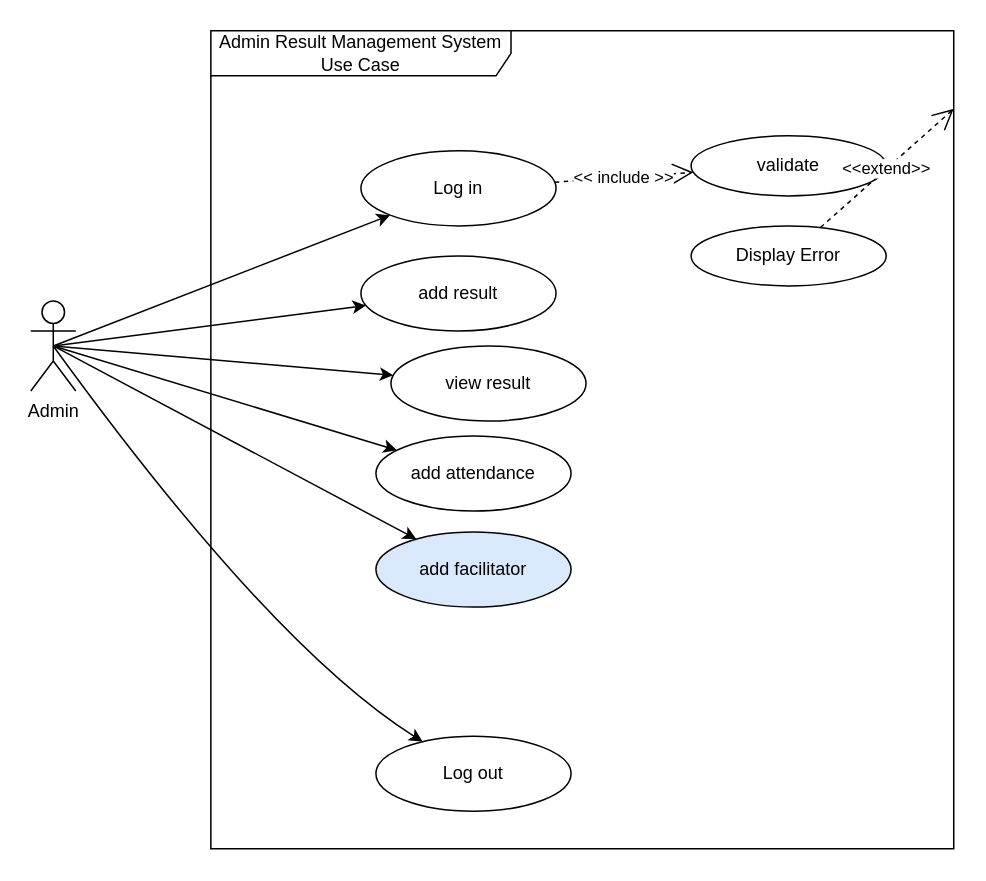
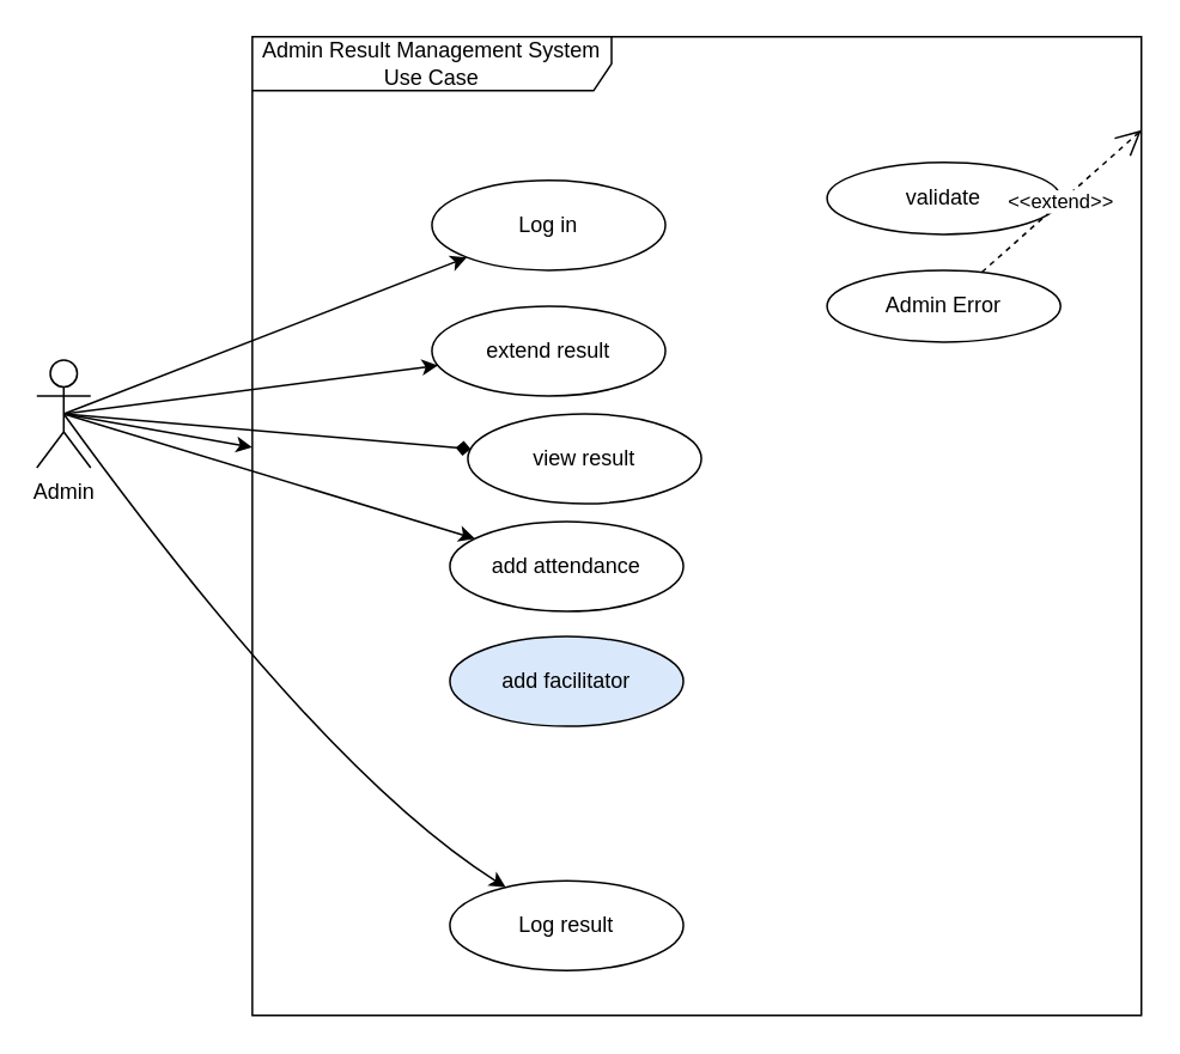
  <mxCell id="0" />
  <mxCell id="1" parent="0" />
  <mxCell id="2" value="Admin" style="shape=umlActor;verticalLabelPosition=bottom;verticalAlign=top;html=1;" vertex="1" parent="1"><mxGeometry x="20" y="200" width="30" height="60" as="geometry" /></mxCell>
  <mxCell id="3" value="Log in" style="ellipse;whiteSpace=wrap;html=1;" vertex="1" parent="1"><mxGeometry x="240" y="100" width="130" height="50" as="geometry" /></mxCell>
- <mxCell id="4" value="add result" style="ellipse;whiteSpace=wrap;html=1;" vertex="1" parent="1"><mxGeometry x="240" y="170" width="130" height="50" as="geometry" /></mxCell>
+ <mxCell id="4" value="extend result" style="ellipse;whiteSpace=wrap;html=1;" vertex="1" parent="1"><mxGeometry x="240" y="170" width="130" height="50" as="geometry" /></mxCell>
  <mxCell id="5" value="view result" style="ellipse;whiteSpace=wrap;html=1;" vertex="1" parent="1"><mxGeometry x="260" y="230" width="130" height="50" as="geometry" /></mxCell>
  <mxCell id="6" value="add attendance" style="ellipse;whiteSpace=wrap;html=1;" vertex="1" parent="1"><mxGeometry x="250" y="290" width="130" height="50" as="geometry" /></mxCell>
  <mxCell id="7" value="add facilitator" style="ellipse;whiteSpace=wrap;html=1;fillColor=#dae8fc;" vertex="1" parent="1"><mxGeometry x="250" y="354" width="130" height="50" as="geometry" /></mxCell>
- <mxCell id="8" value="Log out" style="ellipse;whiteSpace=wrap;html=1;" vertex="1" parent="1"><mxGeometry x="250" y="490" width="130" height="50" as="geometry" /></mxCell>
+ <mxCell id="8" value="Log result" style="ellipse;whiteSpace=wrap;html=1;" vertex="1" parent="1"><mxGeometry x="250" y="490" width="130" height="50" as="geometry" /></mxCell>
  <mxCell id="9" value="validate" style="ellipse;whiteSpace=wrap;html=1;" vertex="1" parent="1"><mxGeometry x="460" y="90" width="130" height="40" as="geometry" /></mxCell>
  <mxCell id="10" style="html=1;exitX=0.5;exitY=0.5;exitPerimeter=0;jettySize=auto;orthogonalLoop=1;curved=1;fontColor=#000000;exitDx=0;exitDy=0;strokeColor=#000000;" edge="1" parent="1" source="2" target="3"><mxGeometry relative="1" as="geometry"><mxPoint x="50" y="205" as="sourcePoint" /><mxPoint x="135" y="195" as="targetPoint" /><Array as="points"><mxPoint x="190" y="170" /></Array></mxGeometry></mxCell>
  <mxCell id="11" style="html=1;exitX=0.5;exitY=0.5;exitPerimeter=0;jettySize=auto;orthogonalLoop=1;curved=1;fontColor=#000000;exitDx=0;exitDy=0;strokeColor=#000000;" edge="1" parent="1" source="2" target="4"><mxGeometry relative="1" as="geometry"><mxPoint x="95" y="240" as="sourcePoint" /><mxPoint x="274.214" y="154.466" as="targetPoint" /></mxGeometry></mxCell>
- <mxCell id="12" style="html=1;exitX=0.5;exitY=0.5;exitPerimeter=0;jettySize=auto;orthogonalLoop=1;curved=1;fontColor=#000000;exitDx=0;exitDy=0;strokeColor=#000000;" edge="1" parent="1" source="2" target="5"><mxGeometry relative="1" as="geometry"><mxPoint x="105" y="250" as="sourcePoint" /><mxPoint x="264.936" y="224.556" as="targetPoint" /></mxGeometry></mxCell>
+ <mxCell id="12" style="html=1;exitX=0.5;exitY=0.5;exitPerimeter=0;jettySize=auto;orthogonalLoop=1;curved=1;fontColor=#000000;exitDx=0;exitDy=0;strokeColor=#000000;endArrow=diamond;" edge="1" parent="1" source="2" target="5"><mxGeometry relative="1" as="geometry"><mxPoint x="105" y="250" as="sourcePoint" /><mxPoint x="264.936" y="224.556" as="targetPoint" /></mxGeometry></mxCell>
  <mxCell id="13" style="html=1;exitX=0.5;exitY=0.5;exitPerimeter=0;jettySize=auto;orthogonalLoop=1;curved=1;fontColor=#000000;exitDx=0;exitDy=0;strokeColor=#000000;" edge="1" parent="1" source="2" target="6"><mxGeometry relative="1" as="geometry"><mxPoint x="115" y="260" as="sourcePoint" /><mxPoint x="274.936" y="234.556" as="targetPoint" /></mxGeometry></mxCell>
- <mxCell id="14" style="html=1;exitX=0.5;exitY=0.5;exitPerimeter=0;jettySize=auto;orthogonalLoop=1;curved=1;fontColor=#000000;exitDx=0;exitDy=0;strokeColor=#000000;" edge="1" parent="1" source="2" target="7"><mxGeometry relative="1" as="geometry"><mxPoint x="125" y="270" as="sourcePoint" /><mxPoint x="284.936" y="244.556" as="targetPoint" /></mxGeometry></mxCell>
+ <mxCell id="14" style="html=1;exitX=0.5;exitY=0.5;exitPerimeter=0;jettySize=auto;orthogonalLoop=1;curved=1;fontColor=#000000;exitDx=0;exitDy=0;strokeColor=#000000;" edge="1" parent="1" source="2" target="17"><mxGeometry relative="1" as="geometry"><mxPoint x="125" y="270" as="sourcePoint" /><mxPoint x="284.936" y="244.556" as="targetPoint" /></mxGeometry></mxCell>
  <mxCell id="15" style="html=1;exitX=0.5;exitY=0.5;exitPerimeter=0;jettySize=auto;orthogonalLoop=1;curved=1;fontColor=#000000;exitDx=0;exitDy=0;strokeColor=#000000;" edge="1" parent="1" source="2" target="8"><mxGeometry relative="1" as="geometry"><mxPoint x="145" y="290" as="sourcePoint" /><mxPoint x="304.936" y="264.556" as="targetPoint" /><Array as="points"><mxPoint x="180" y="430" /></Array></mxGeometry></mxCell>
- <mxCell id="16" value="&amp;lt;&amp;lt; include &amp;gt;&amp;gt;" style="endArrow=open;endSize=12;dashed=1;html=1;fontColor=#000000;strokeColor=#000000;" edge="1" parent="1" source="3" target="9"><mxGeometry width="160" relative="1" as="geometry"><mxPoint x="255" y="105" as="sourcePoint" /><mxPoint x="382.574" y="86.716" as="targetPoint" /></mxGeometry></mxCell>
  <mxCell id="17" value="Admin Result Management System Use Case" style="shape=umlFrame;whiteSpace=wrap;html=1;strokeWidth=1;fillColor=none;width=200;height=30;fontColor=#000000;strokeColor=#000000;" vertex="1" parent="1"><mxGeometry x="140" y="20" width="495" height="545" as="geometry" /></mxCell>
  <mxCell id="18" value="&amp;lt;&amp;lt;extend&amp;gt;&amp;gt;" style="endArrow=open;endSize=12;dashed=1;html=1;fontColor=#000000;strokeColor=#000000;" edge="1" parent="1" source="19" target="17"><mxGeometry width="160" relative="1" as="geometry"><mxPoint x="470" y="170" as="sourcePoint" /><mxPoint x="471.539" y="124.327" as="targetPoint" /></mxGeometry></mxCell>
- <mxCell id="19" value="Display Error" style="ellipse;whiteSpace=wrap;html=1;" vertex="1" parent="1"><mxGeometry x="460" y="150" width="130" height="40" as="geometry" /></mxCell>
+ <mxCell id="19" value="Admin Error" style="ellipse;whiteSpace=wrap;html=1;" vertex="1" parent="1"><mxGeometry x="460" y="150" width="130" height="40" as="geometry" /></mxCell>
